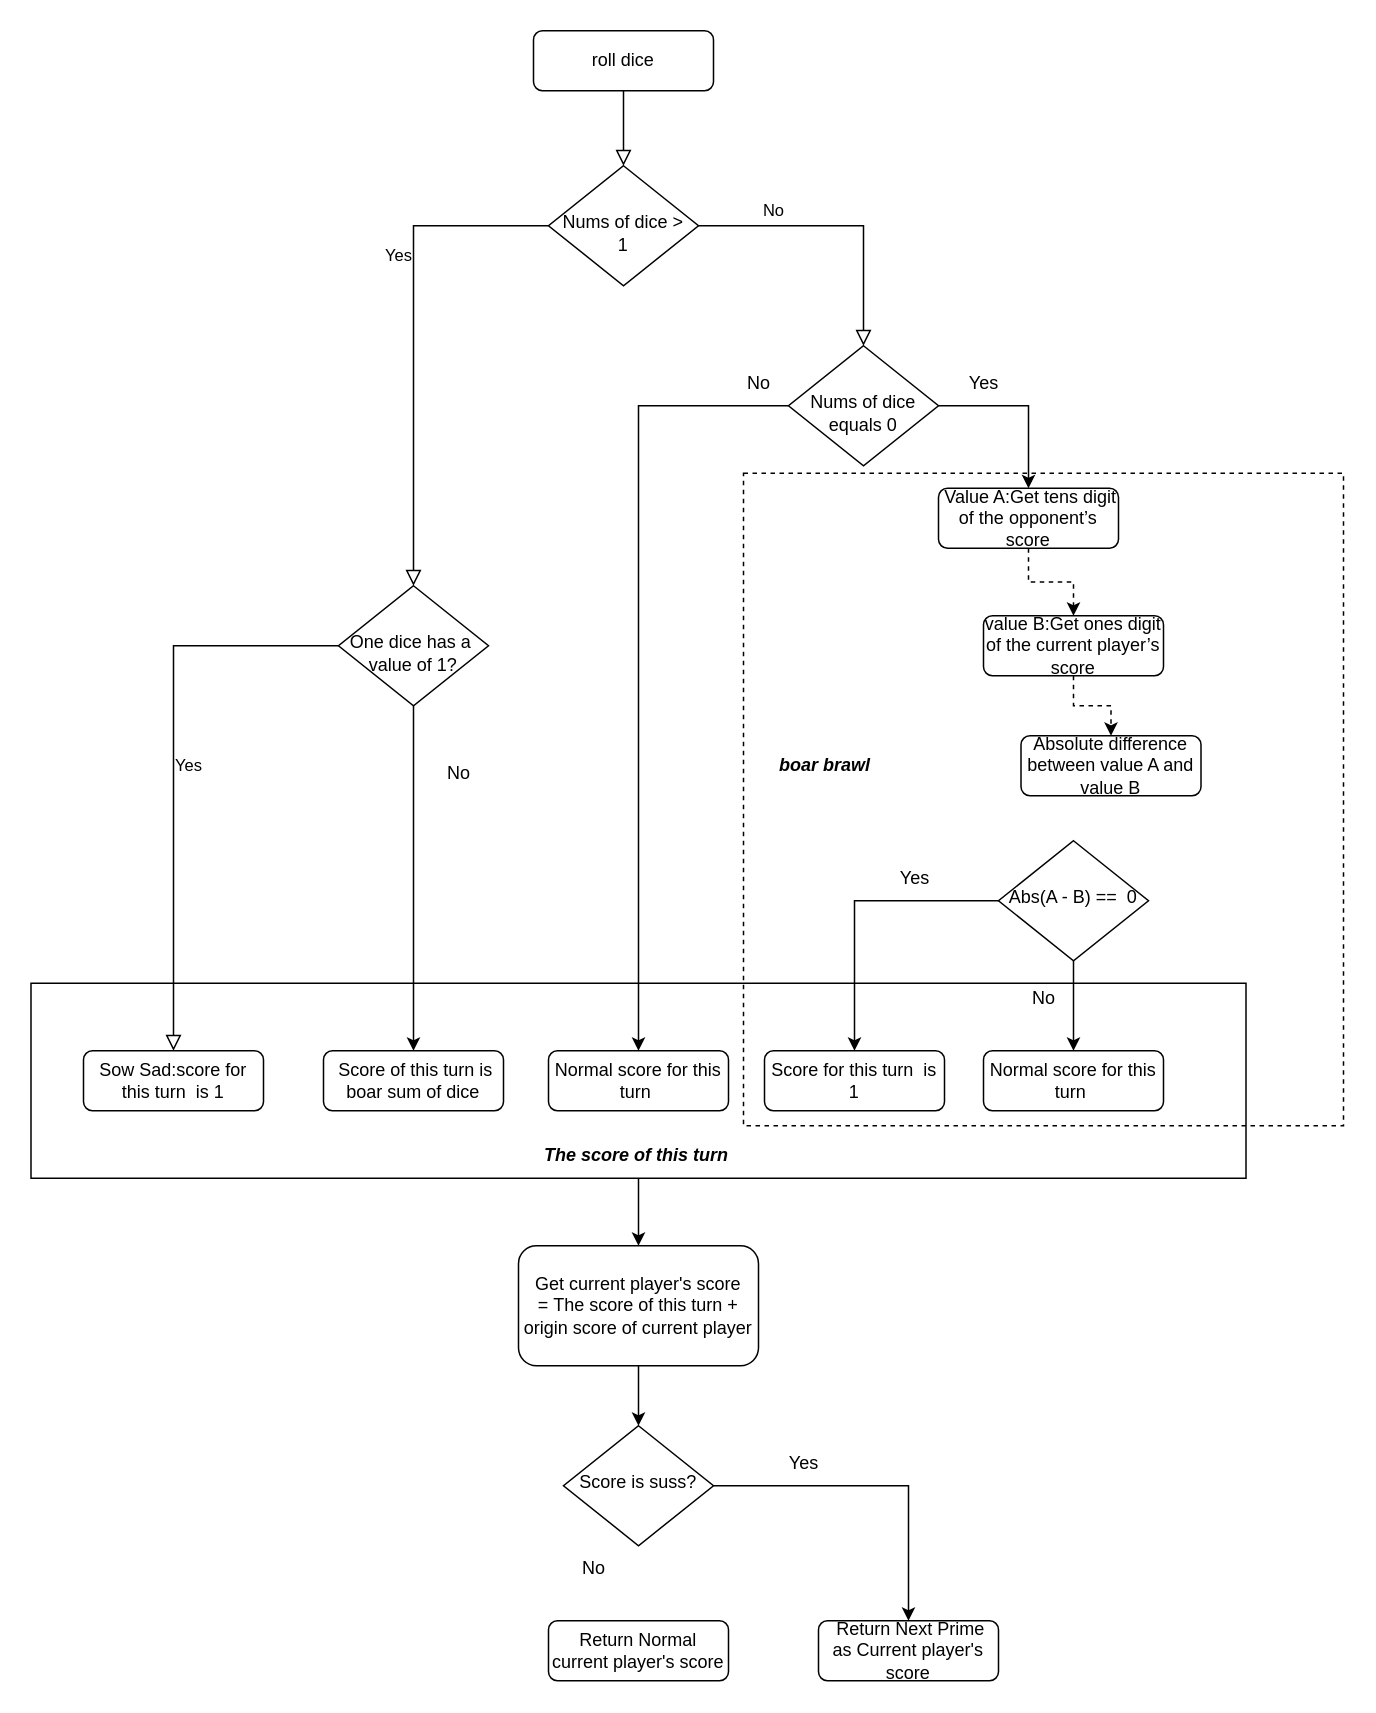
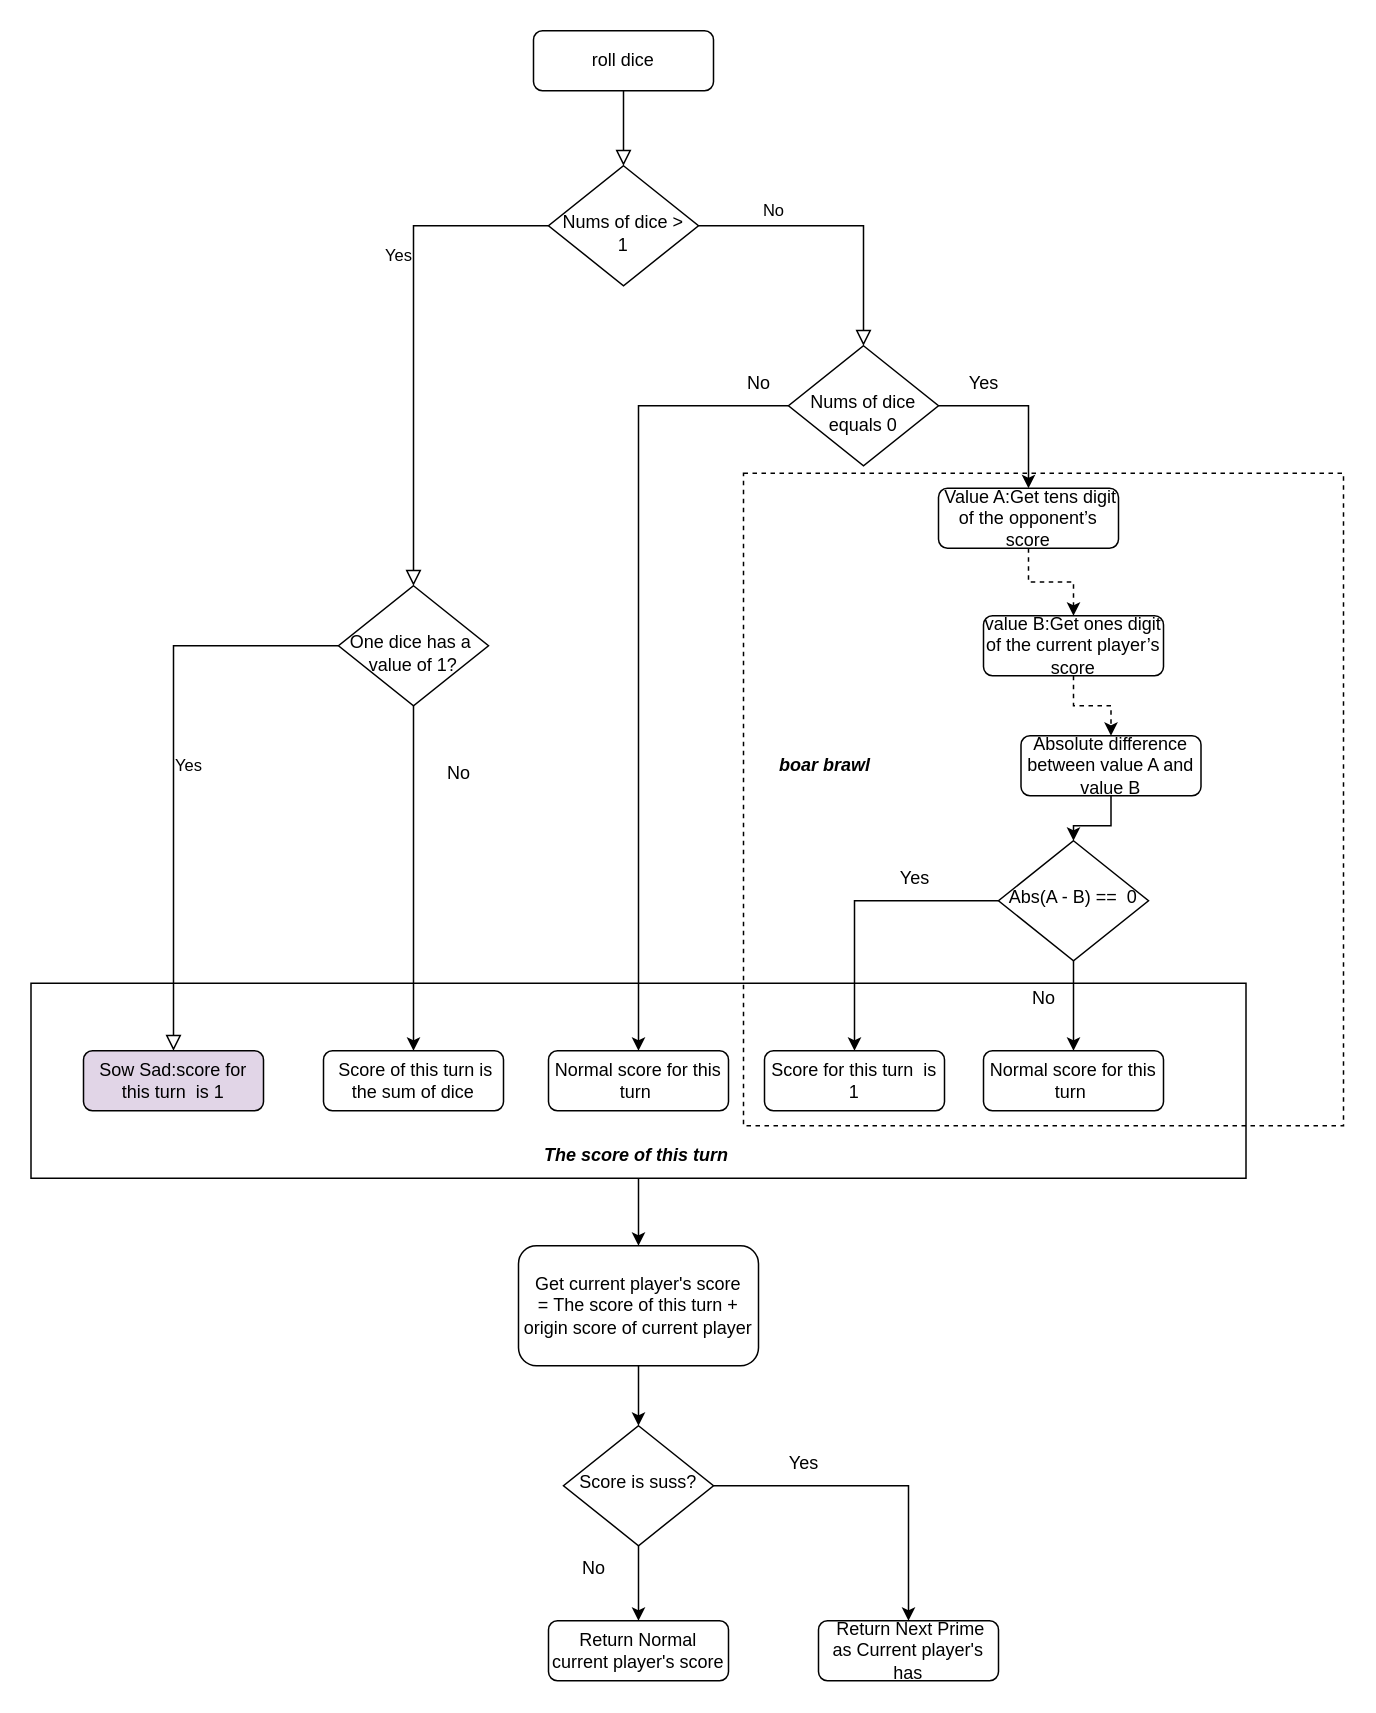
  <mxCell id="0" />
  <mxCell id="1" parent="0" />
  <mxCell id="2" value="" style="rounded=0;whiteSpace=wrap;html=1;dashed=1;" vertex="1" parent="1"><mxGeometry x="495" y="315" width="400" height="435" as="geometry" /></mxCell>
  <mxCell id="3" value="" style="rounded=0;whiteSpace=wrap;html=1;fillColor=none;" parent="1" vertex="1"><mxGeometry x="20" y="655" width="810" height="130" as="geometry" /></mxCell>
  <mxCell id="4" value="" style="rounded=0;html=1;jettySize=auto;orthogonalLoop=1;fontSize=11;endArrow=block;endFill=0;endSize=8;strokeWidth=1;shadow=0;labelBackgroundColor=none;edgeStyle=orthogonalEdgeStyle;" parent="1" source="5" target="8" edge="1"><mxGeometry relative="1" as="geometry" /></mxCell>
  <mxCell id="5" value="roll dice" style="rounded=1;whiteSpace=wrap;html=1;fontSize=12;glass=0;strokeWidth=1;shadow=0;" parent="1" vertex="1"><mxGeometry x="355" y="20" width="120" height="40" as="geometry" /></mxCell>
  <mxCell id="6" value="Yes" style="rounded=0;html=1;jettySize=auto;orthogonalLoop=1;fontSize=11;endArrow=block;endFill=0;endSize=8;strokeWidth=1;shadow=0;labelBackgroundColor=none;edgeStyle=orthogonalEdgeStyle;" parent="1" source="8" target="11" edge="1"><mxGeometry x="-0.333" y="-10" relative="1" as="geometry"><mxPoint as="offset" /></mxGeometry></mxCell>
  <mxCell id="7" value="No" style="edgeStyle=orthogonalEdgeStyle;rounded=0;html=1;jettySize=auto;orthogonalLoop=1;fontSize=11;endArrow=block;endFill=0;endSize=8;strokeWidth=1;shadow=0;labelBackgroundColor=none;entryX=0.5;entryY=0;entryDx=0;entryDy=0;" parent="1" source="8" target="15" edge="1"><mxGeometry x="-0.474" y="10" relative="1" as="geometry"><mxPoint as="offset" /><mxPoint x="549" y="150" as="targetPoint" /></mxGeometry></mxCell>
  <mxCell id="8" value="&lt;br&gt;Nums of dice &amp;gt; 1" style="rhombus;whiteSpace=wrap;html=1;shadow=0;fontFamily=Helvetica;fontSize=12;align=center;strokeWidth=1;spacing=6;spacingTop=-4;" parent="1" vertex="1"><mxGeometry x="365" y="110" width="100" height="80" as="geometry" /></mxCell>
  <mxCell id="9" value="Yes" style="edgeStyle=orthogonalEdgeStyle;rounded=0;html=1;jettySize=auto;orthogonalLoop=1;fontSize=11;endArrow=block;endFill=0;endSize=8;strokeWidth=1;shadow=0;labelBackgroundColor=none;exitX=0;exitY=0.5;exitDx=0;exitDy=0;" parent="1" source="11" target="12" edge="1"><mxGeometry y="10" relative="1" as="geometry"><mxPoint as="offset" /><mxPoint x="265" y="300" as="sourcePoint" /></mxGeometry></mxCell>
  <mxCell id="10" style="edgeStyle=orthogonalEdgeStyle;rounded=0;orthogonalLoop=1;jettySize=auto;html=1;exitX=0.5;exitY=1;exitDx=0;exitDy=0;" parent="1" source="11" target="33" edge="1"><mxGeometry relative="1" as="geometry" /></mxCell>
  <mxCell id="11" value="&lt;br&gt;One dice has a&amp;nbsp;&lt;br&gt;value of 1?" style="rhombus;whiteSpace=wrap;html=1;shadow=0;fontFamily=Helvetica;fontSize=12;align=center;strokeWidth=1;spacing=6;spacingTop=-4;" parent="1" vertex="1"><mxGeometry x="225" y="390" width="100" height="80" as="geometry" /></mxCell>
- <mxCell id="12" value="Sow Sad:score for this turn&amp;nbsp; is 1" style="rounded=1;whiteSpace=wrap;html=1;fontSize=12;glass=0;strokeWidth=1;shadow=0;" parent="1" vertex="1"><mxGeometry x="55" y="700" width="120" height="40" as="geometry" /></mxCell>
+ <mxCell id="12" value="Sow Sad:score for this turn&amp;nbsp; is 1" style="rounded=1;whiteSpace=wrap;html=1;fontSize=12;glass=0;strokeWidth=1;shadow=0;fillColor=#e1d5e7;" parent="1" vertex="1"><mxGeometry x="55" y="700" width="120" height="40" as="geometry" /></mxCell>
  <mxCell id="13" style="edgeStyle=orthogonalEdgeStyle;rounded=0;orthogonalLoop=1;jettySize=auto;html=1;exitX=0;exitY=0.5;exitDx=0;exitDy=0;entryX=0.5;entryY=0;entryDx=0;entryDy=0;" parent="1" source="15" target="16" edge="1"><mxGeometry relative="1" as="geometry" /></mxCell>
  <mxCell id="14" style="edgeStyle=orthogonalEdgeStyle;rounded=0;orthogonalLoop=1;jettySize=auto;html=1;exitX=1;exitY=0.5;exitDx=0;exitDy=0;entryX=0.5;entryY=0;entryDx=0;entryDy=0;" parent="1" source="15" target="18" edge="1"><mxGeometry relative="1" as="geometry" /></mxCell>
  <mxCell id="15" value="&lt;br&gt;Nums of dice equals 0" style="rhombus;whiteSpace=wrap;html=1;shadow=0;fontFamily=Helvetica;fontSize=12;align=center;strokeWidth=1;spacing=6;spacingTop=-4;" parent="1" vertex="1"><mxGeometry x="525" y="230" width="100" height="80" as="geometry" /></mxCell>
  <mxCell id="16" value="Normal score for this turn&amp;nbsp;" style="rounded=1;whiteSpace=wrap;html=1;fontSize=12;glass=0;strokeWidth=1;shadow=0;" parent="1" vertex="1"><mxGeometry x="365" y="700" width="120" height="40" as="geometry" /></mxCell>
  <mxCell id="17" value="" style="edgeStyle=orthogonalEdgeStyle;rounded=0;orthogonalLoop=1;jettySize=auto;html=1;strokeColor=default;dashed=1;" parent="1" source="18" target="22" edge="1"><mxGeometry relative="1" as="geometry" /></mxCell>
  <mxCell id="18" value="&amp;nbsp;Value A:Get tens digit of the opponent’s score" style="rounded=1;whiteSpace=wrap;html=1;fontSize=12;glass=0;strokeWidth=1;shadow=0;" parent="1" vertex="1"><mxGeometry x="625" y="325" width="120" height="40" as="geometry" /></mxCell>
  <mxCell id="19" value="Yes" style="text;html=1;align=center;verticalAlign=middle;resizable=0;points=[];autosize=1;strokeColor=none;fillColor=none;" parent="1" vertex="1"><mxGeometry x="635" y="240" width="40" height="30" as="geometry" /></mxCell>
  <mxCell id="20" value="No" style="text;html=1;align=center;verticalAlign=middle;resizable=0;points=[];autosize=1;strokeColor=none;fillColor=none;" parent="1" vertex="1"><mxGeometry x="485" y="240" width="40" height="30" as="geometry" /></mxCell>
  <mxCell id="21" style="edgeStyle=orthogonalEdgeStyle;rounded=0;orthogonalLoop=1;jettySize=auto;html=1;exitX=0.5;exitY=1;exitDx=0;exitDy=0;entryX=0.5;entryY=0;entryDx=0;entryDy=0;dashed=1;" parent="1" source="22" target="24" edge="1"><mxGeometry relative="1" as="geometry" /></mxCell>
  <mxCell id="22" value="value B:Get ones digit of the current player’s score" style="rounded=1;whiteSpace=wrap;html=1;fontSize=12;glass=0;strokeWidth=1;shadow=0;" parent="1" vertex="1"><mxGeometry x="655" y="410" width="120" height="40" as="geometry" /></mxCell>
+ <mxCell id="23" style="edgeStyle=orthogonalEdgeStyle;rounded=0;orthogonalLoop=1;jettySize=auto;html=1;entryX=0.5;entryY=0;entryDx=0;entryDy=0;" parent="1" source="24" target="27" edge="1"><mxGeometry relative="1" as="geometry" /></mxCell>
  <mxCell id="24" value="Absolute difference between value A and value B" style="rounded=1;whiteSpace=wrap;html=1;fontSize=12;glass=0;strokeWidth=1;shadow=0;" parent="1" vertex="1"><mxGeometry x="680" y="490" width="120" height="40" as="geometry" /></mxCell>
  <mxCell id="25" value="" style="edgeStyle=orthogonalEdgeStyle;rounded=0;orthogonalLoop=1;jettySize=auto;html=1;entryX=0.5;entryY=0;entryDx=0;entryDy=0;" parent="1" source="27" target="30" edge="1"><mxGeometry relative="1" as="geometry"><mxPoint x="580" y="650" as="targetPoint" /></mxGeometry></mxCell>
  <mxCell id="26" style="edgeStyle=orthogonalEdgeStyle;rounded=0;orthogonalLoop=1;jettySize=auto;html=1;exitX=0.5;exitY=1;exitDx=0;exitDy=0;entryX=0.5;entryY=0;entryDx=0;entryDy=0;" parent="1" source="27" target="31" edge="1"><mxGeometry relative="1" as="geometry" /></mxCell>
  <mxCell id="27" value="Abs(A - B) ==&amp;nbsp; 0" style="rhombus;whiteSpace=wrap;html=1;shadow=0;fontFamily=Helvetica;fontSize=12;align=center;strokeWidth=1;spacing=6;spacingTop=-4;" parent="1" vertex="1"><mxGeometry x="665" y="560" width="100" height="80" as="geometry" /></mxCell>
  <mxCell id="28" value="Yes" style="text;html=1;align=center;verticalAlign=middle;resizable=0;points=[];autosize=1;strokeColor=none;fillColor=none;" parent="1" vertex="1"><mxGeometry x="589" y="570" width="40" height="30" as="geometry" /></mxCell>
  <mxCell id="29" style="edgeStyle=orthogonalEdgeStyle;rounded=0;orthogonalLoop=1;jettySize=auto;html=1;exitX=0.5;exitY=1;exitDx=0;exitDy=0;" parent="1" edge="1"><mxGeometry relative="1" as="geometry"><mxPoint x="580" y="720" as="sourcePoint" /><mxPoint x="580" y="720" as="targetPoint" /></mxGeometry></mxCell>
  <mxCell id="30" value="Score for this turn&amp;nbsp; is 1" style="rounded=1;whiteSpace=wrap;html=1;fontSize=12;glass=0;strokeWidth=1;shadow=0;" parent="1" vertex="1"><mxGeometry x="509" y="700" width="120" height="40" as="geometry" /></mxCell>
  <mxCell id="31" value="Normal score for this turn&amp;nbsp;" style="rounded=1;whiteSpace=wrap;html=1;fontSize=12;glass=0;strokeWidth=1;shadow=0;" parent="1" vertex="1"><mxGeometry x="655" y="700" width="120" height="40" as="geometry" /></mxCell>
  <mxCell id="32" value="No" style="text;html=1;align=center;verticalAlign=middle;resizable=0;points=[];autosize=1;strokeColor=none;fillColor=none;" parent="1" vertex="1"><mxGeometry x="675" y="650" width="40" height="30" as="geometry" /></mxCell>
- <mxCell id="33" value="&amp;nbsp;Score of this turn is boar sum of dice" style="rounded=1;whiteSpace=wrap;html=1;fontSize=12;glass=0;strokeWidth=1;shadow=0;" parent="1" vertex="1"><mxGeometry x="215" y="700" width="120" height="40" as="geometry" /></mxCell>
+ <mxCell id="33" value="&amp;nbsp;Score of this turn is the sum of dice" style="rounded=1;whiteSpace=wrap;html=1;fontSize=12;glass=0;strokeWidth=1;shadow=0;" parent="1" vertex="1"><mxGeometry x="215" y="700" width="120" height="40" as="geometry" /></mxCell>
  <mxCell id="34" value="No" style="text;html=1;align=center;verticalAlign=middle;resizable=0;points=[];autosize=1;strokeColor=none;fillColor=none;" parent="1" vertex="1"><mxGeometry x="285" y="500" width="40" height="30" as="geometry" /></mxCell>
  <mxCell id="35" style="edgeStyle=orthogonalEdgeStyle;rounded=0;orthogonalLoop=1;jettySize=auto;html=1;exitX=0.5;exitY=1;exitDx=0;exitDy=0;entryX=0.5;entryY=0;entryDx=0;entryDy=0;" parent="1" source="36" target="41" edge="1"><mxGeometry relative="1" as="geometry" /></mxCell>
  <mxCell id="36" value="Get current player's score =&amp;nbsp;The score of this turn + origin score of current player" style="rounded=1;whiteSpace=wrap;html=1;fontSize=12;glass=0;strokeWidth=1;shadow=0;" parent="1" vertex="1"><mxGeometry x="345" y="830" width="160" height="80" as="geometry" /></mxCell>
  <mxCell id="37" style="edgeStyle=orthogonalEdgeStyle;rounded=0;orthogonalLoop=1;jettySize=auto;html=1;entryX=0.5;entryY=0;entryDx=0;entryDy=0;" parent="1" source="38" target="36" edge="1"><mxGeometry relative="1" as="geometry"><mxPoint x="425" y="830" as="targetPoint" /></mxGeometry></mxCell>
  <mxCell id="38" value="&lt;b&gt;&lt;i&gt;The score of this turn&amp;nbsp;&lt;/i&gt;&lt;/b&gt;" style="text;html=1;align=center;verticalAlign=middle;resizable=0;points=[];autosize=1;strokeColor=none;fillColor=none;" parent="1" vertex="1"><mxGeometry x="350" y="755" width="150" height="30" as="geometry" /></mxCell>
  <mxCell id="39" style="edgeStyle=orthogonalEdgeStyle;rounded=0;orthogonalLoop=1;jettySize=auto;html=1;entryX=0.5;entryY=0;entryDx=0;entryDy=0;" parent="1" source="41" target="42" edge="1"><mxGeometry relative="1" as="geometry" /></mxCell>
+ <mxCell id="40" style="edgeStyle=orthogonalEdgeStyle;rounded=0;orthogonalLoop=1;jettySize=auto;html=1;exitX=0.5;exitY=1;exitDx=0;exitDy=0;entryX=0.5;entryY=0;entryDx=0;entryDy=0;" parent="1" source="41" target="44" edge="1"><mxGeometry relative="1" as="geometry" /></mxCell>
  <mxCell id="41" value="Score is suss?" style="rhombus;whiteSpace=wrap;html=1;shadow=0;fontFamily=Helvetica;fontSize=12;align=center;strokeWidth=1;spacing=6;spacingTop=-4;" parent="1" vertex="1"><mxGeometry x="375" y="950" width="100" height="80" as="geometry" /></mxCell>
- <mxCell id="42" value="&amp;nbsp;Return Next Prime as Current player's score" style="rounded=1;whiteSpace=wrap;html=1;fontSize=12;glass=0;strokeWidth=1;shadow=0;" parent="1" vertex="1"><mxGeometry x="545" y="1080" width="120" height="40" as="geometry" /></mxCell>
+ <mxCell id="42" value="&amp;nbsp;Return Next Prime as Current player's has" style="rounded=1;whiteSpace=wrap;html=1;fontSize=12;glass=0;strokeWidth=1;shadow=0;" parent="1" vertex="1"><mxGeometry x="545" y="1080" width="120" height="40" as="geometry" /></mxCell>
  <mxCell id="43" value="Yes" style="text;html=1;align=center;verticalAlign=middle;resizable=0;points=[];autosize=1;strokeColor=none;fillColor=none;" parent="1" vertex="1"><mxGeometry x="515" y="960" width="40" height="30" as="geometry" /></mxCell>
  <mxCell id="44" value="Return Normal current player's score" style="rounded=1;whiteSpace=wrap;html=1;fontSize=12;glass=0;strokeWidth=1;shadow=0;" parent="1" vertex="1"><mxGeometry x="365" y="1080" width="120" height="40" as="geometry" /></mxCell>
  <mxCell id="45" value="No" style="text;html=1;align=center;verticalAlign=middle;resizable=0;points=[];autosize=1;strokeColor=none;fillColor=none;" parent="1" vertex="1"><mxGeometry x="375" y="1030" width="40" height="30" as="geometry" /></mxCell>
  <mxCell id="46" value="&lt;b&gt;&lt;i&gt;boar brawl&lt;/i&gt;&lt;/b&gt;" style="text;html=1;align=center;verticalAlign=middle;resizable=0;points=[];autosize=1;strokeColor=none;fillColor=none;" vertex="1" parent="1"><mxGeometry x="509" y="495" width="80" height="30" as="geometry" /></mxCell>
